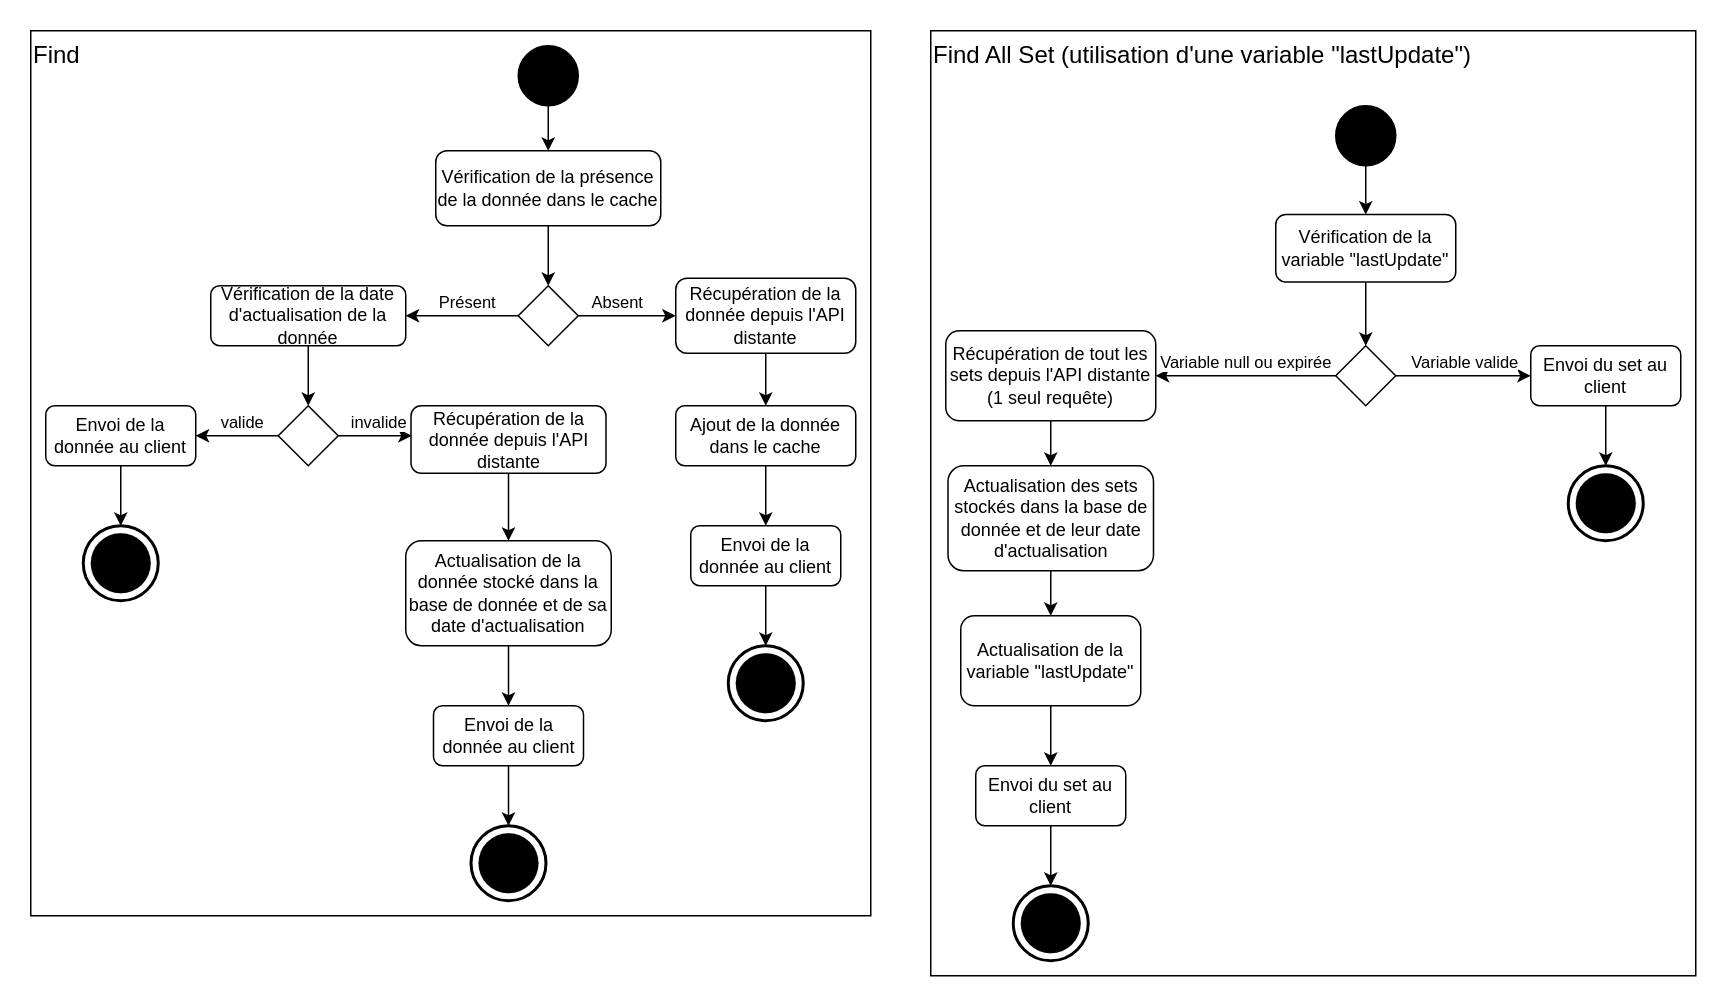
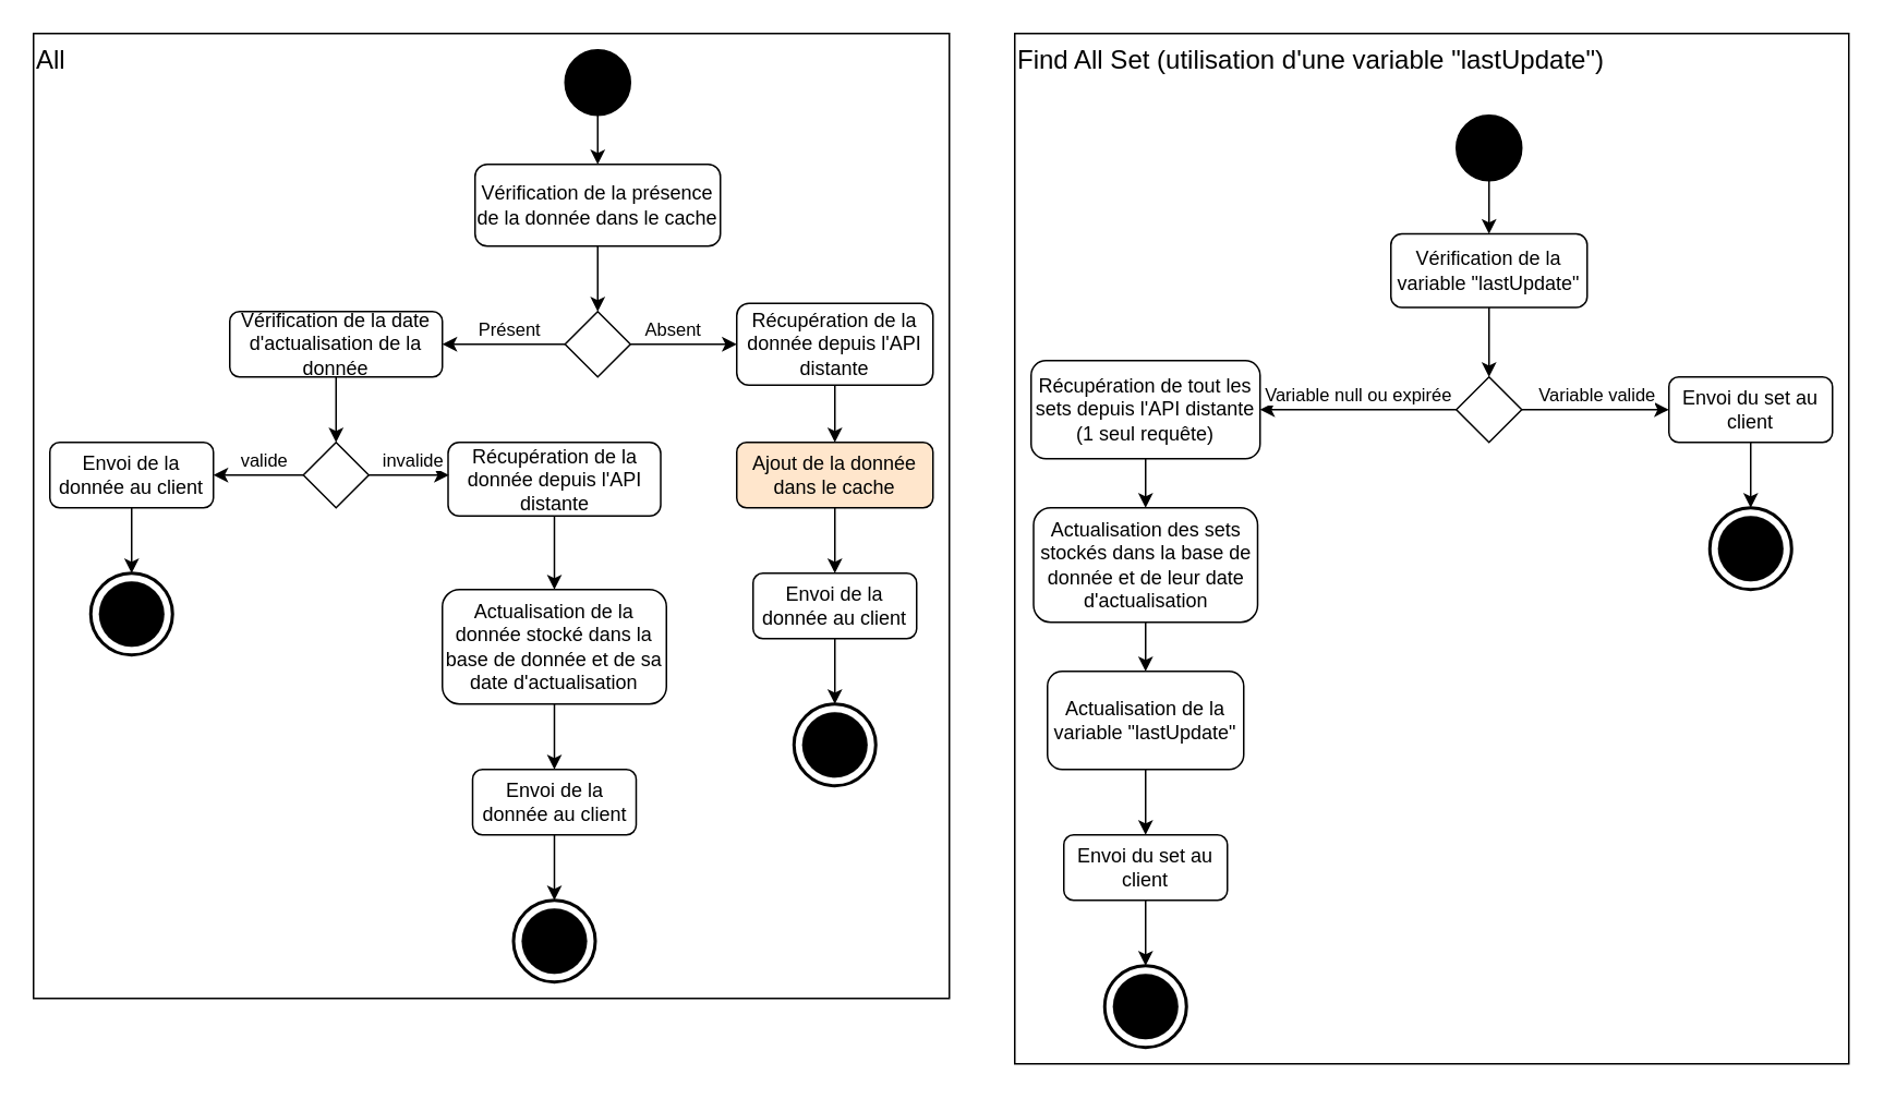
  <mxCell id="0" />
  <mxCell id="1" parent="0" />
- <mxCell id="2" value="Find" style="rounded=0;whiteSpace=wrap;html=1;align=left;verticalAlign=top;fillColor=none;fontSize=16;" parent="1" vertex="1"><mxGeometry x="20" y="20" width="560" height="590" as="geometry" /></mxCell>
+ <mxCell id="2" value="All" style="rounded=0;whiteSpace=wrap;html=1;align=left;verticalAlign=top;fillColor=none;fontSize=16;" parent="1" vertex="1"><mxGeometry x="20" y="20" width="560" height="590" as="geometry" /></mxCell>
  <mxCell id="3" value="Vérification de la présence de la donnée dans le cache" style="rounded=1;whiteSpace=wrap;html=1;" parent="1" vertex="1"><mxGeometry x="290" y="100" width="150" height="50" as="geometry" /></mxCell>
  <mxCell id="4" value="" style="ellipse;whiteSpace=wrap;html=1;aspect=fixed;fillColor=#000000;" parent="1" vertex="1"><mxGeometry x="345" y="30" width="40" height="40" as="geometry" /></mxCell>
  <mxCell id="5" value="" style="endArrow=classic;html=1;rounded=0;exitX=0.5;exitY=1;exitDx=0;exitDy=0;entryX=0.5;entryY=0;entryDx=0;entryDy=0;" parent="1" source="4" target="3" edge="1"><mxGeometry width="50" height="50" relative="1" as="geometry"><mxPoint x="560" y="400" as="sourcePoint" /><mxPoint x="610" y="350" as="targetPoint" /></mxGeometry></mxCell>
  <mxCell id="6" value="" style="rhombus;whiteSpace=wrap;html=1;" parent="1" vertex="1"><mxGeometry x="345" y="190" width="40" height="40" as="geometry" /></mxCell>
  <mxCell id="7" value="" style="endArrow=classic;html=1;rounded=0;exitX=0.5;exitY=1;exitDx=0;exitDy=0;entryX=0.5;entryY=0;entryDx=0;entryDy=0;" parent="1" source="3" target="6" edge="1"><mxGeometry width="50" height="50" relative="1" as="geometry"><mxPoint x="560" y="400" as="sourcePoint" /><mxPoint x="610" y="350" as="targetPoint" /></mxGeometry></mxCell>
  <mxCell id="8" value="" style="edgeStyle=orthogonalEdgeStyle;rounded=0;orthogonalLoop=1;jettySize=auto;html=1;" parent="1" source="6" target="10" edge="1"><mxGeometry relative="1" as="geometry" /></mxCell>
  <mxCell id="9" value="Absent" style="edgeLabel;html=1;align=center;verticalAlign=middle;resizable=0;points=[];" parent="8" vertex="1" connectable="0"><mxGeometry x="0.108" y="1" relative="1" as="geometry"><mxPoint x="-11" y="-9" as="offset" /></mxGeometry></mxCell>
  <mxCell id="10" value="Récupération de la donnée depuis l'API distante" style="rounded=1;whiteSpace=wrap;html=1;" parent="1" vertex="1"><mxGeometry x="450" y="185" width="120" height="50" as="geometry" /></mxCell>
- <mxCell id="11" value="Ajout de la donnée dans le cache" style="rounded=1;whiteSpace=wrap;html=1;" parent="1" vertex="1"><mxGeometry x="450" y="270" width="120" height="40" as="geometry" /></mxCell>
+ <mxCell id="11" value="Ajout de la donnée dans le cache" style="rounded=1;whiteSpace=wrap;html=1;fillColor=#ffe6cc;" parent="1" vertex="1"><mxGeometry x="450" y="270" width="120" height="40" as="geometry" /></mxCell>
  <mxCell id="12" value="" style="endArrow=classic;html=1;rounded=0;exitX=0.5;exitY=1;exitDx=0;exitDy=0;entryX=0.5;entryY=0;entryDx=0;entryDy=0;" parent="1" source="10" target="11" edge="1"><mxGeometry width="50" height="50" relative="1" as="geometry"><mxPoint x="560" y="280" as="sourcePoint" /><mxPoint x="610" y="230" as="targetPoint" /></mxGeometry></mxCell>
  <mxCell id="13" value="Vérification de la date d'actualisation de la donnée" style="rounded=1;whiteSpace=wrap;html=1;" parent="1" vertex="1"><mxGeometry x="140" y="190" width="130" height="40" as="geometry" /></mxCell>
  <mxCell id="14" value="" style="endArrow=classic;html=1;rounded=0;exitX=0;exitY=0.5;exitDx=0;exitDy=0;entryX=1;entryY=0.5;entryDx=0;entryDy=0;" parent="1" source="6" target="13" edge="1"><mxGeometry width="50" height="50" relative="1" as="geometry"><mxPoint x="340" y="280" as="sourcePoint" /><mxPoint x="390" y="230" as="targetPoint" /></mxGeometry></mxCell>
  <mxCell id="15" value="Présent" style="edgeLabel;html=1;align=center;verticalAlign=middle;resizable=0;points=[];" parent="14" vertex="1" connectable="0"><mxGeometry x="-0.146" y="2" relative="1" as="geometry"><mxPoint x="-3" y="-12" as="offset" /></mxGeometry></mxCell>
  <mxCell id="16" value="" style="rhombus;whiteSpace=wrap;html=1;" parent="1" vertex="1"><mxGeometry x="185" y="270" width="40" height="40" as="geometry" /></mxCell>
  <mxCell id="17" value="" style="endArrow=classic;html=1;rounded=0;exitX=0.5;exitY=1;exitDx=0;exitDy=0;entryX=0.5;entryY=0;entryDx=0;entryDy=0;" parent="1" source="13" target="16" edge="1"><mxGeometry width="50" height="50" relative="1" as="geometry"><mxPoint x="340" y="280" as="sourcePoint" /><mxPoint x="390" y="230" as="targetPoint" /></mxGeometry></mxCell>
  <mxCell id="18" value="Envoi de la donnée au client" style="rounded=1;whiteSpace=wrap;html=1;" parent="1" vertex="1"><mxGeometry x="30" y="270" width="100" height="40" as="geometry" /></mxCell>
  <mxCell id="19" value="" style="endArrow=classic;html=1;rounded=0;exitX=0;exitY=0.5;exitDx=0;exitDy=0;entryX=1;entryY=0.5;entryDx=0;entryDy=0;" parent="1" source="16" target="18" edge="1"><mxGeometry width="50" height="50" relative="1" as="geometry"><mxPoint x="340" y="280" as="sourcePoint" /><mxPoint x="390" y="230" as="targetPoint" /></mxGeometry></mxCell>
  <mxCell id="20" value="valide" style="edgeLabel;html=1;align=center;verticalAlign=middle;resizable=0;points=[];" parent="19" vertex="1" connectable="0"><mxGeometry x="0.09" y="2" relative="1" as="geometry"><mxPoint x="5" y="-12" as="offset" /></mxGeometry></mxCell>
  <mxCell id="21" value="" style="ellipse;whiteSpace=wrap;html=1;aspect=fixed;fillColor=#000000;gradientColor=none;perimeterSpacing=0;strokeWidth=0;labelBackgroundColor=none;labelBorderColor=default;spacingTop=0;fontColor=none;noLabel=1;fillStyle=auto;" parent="1" vertex="1"><mxGeometry x="60" y="355" width="40" height="40" as="geometry" /></mxCell>
  <mxCell id="22" value="" style="ellipse;whiteSpace=wrap;html=1;aspect=fixed;fillColor=none;strokeWidth=2;" parent="1" vertex="1"><mxGeometry x="55" y="350" width="50" height="50" as="geometry" /></mxCell>
  <mxCell id="23" value="" style="endArrow=classic;html=1;rounded=0;exitX=0.5;exitY=1;exitDx=0;exitDy=0;entryX=0.5;entryY=0;entryDx=0;entryDy=0;" parent="1" source="18" target="22" edge="1"><mxGeometry width="50" height="50" relative="1" as="geometry"><mxPoint x="340" y="280" as="sourcePoint" /><mxPoint x="390" y="230" as="targetPoint" /></mxGeometry></mxCell>
  <mxCell id="24" value="Récupération de la donnée depuis l'API distante" style="rounded=1;whiteSpace=wrap;html=1;" parent="1" vertex="1"><mxGeometry x="273.5" y="270" width="130" height="45" as="geometry" /></mxCell>
  <mxCell id="25" value="" style="endArrow=classic;html=1;rounded=0;exitX=1;exitY=0.5;exitDx=0;exitDy=0;" parent="1" source="16" edge="1"><mxGeometry width="50" height="50" relative="1" as="geometry"><mxPoint x="340" y="280" as="sourcePoint" /><mxPoint x="274" y="290" as="targetPoint" /></mxGeometry></mxCell>
  <mxCell id="26" value="invalide" style="edgeLabel;html=1;align=center;verticalAlign=middle;resizable=0;points=[];" parent="25" vertex="1" connectable="0"><mxGeometry x="-0.431" relative="1" as="geometry"><mxPoint x="12" y="-10" as="offset" /></mxGeometry></mxCell>
  <mxCell id="27" value="Actualisation de la donnée stocké dans la base de donnée et de sa date d'actualisation" style="rounded=1;whiteSpace=wrap;html=1;" parent="1" vertex="1"><mxGeometry x="270" y="360" width="137" height="70" as="geometry" /></mxCell>
  <mxCell id="28" value="" style="endArrow=classic;html=1;rounded=0;exitX=0.5;exitY=1;exitDx=0;exitDy=0;entryX=0.5;entryY=0;entryDx=0;entryDy=0;" parent="1" source="24" target="27" edge="1"><mxGeometry width="50" height="50" relative="1" as="geometry"><mxPoint x="358.5" y="280" as="sourcePoint" /><mxPoint x="408.5" y="230" as="targetPoint" /></mxGeometry></mxCell>
  <mxCell id="29" value="Envoi de la donnée au client" style="rounded=1;whiteSpace=wrap;html=1;" parent="1" vertex="1"><mxGeometry x="288.5" y="470" width="100" height="40" as="geometry" /></mxCell>
  <mxCell id="30" value="" style="ellipse;whiteSpace=wrap;html=1;aspect=fixed;fillColor=#000000;gradientColor=none;perimeterSpacing=0;strokeWidth=0;labelBackgroundColor=none;labelBorderColor=default;spacingTop=0;fontColor=none;noLabel=1;fillStyle=auto;" parent="1" vertex="1"><mxGeometry x="318.5" y="555" width="40" height="40" as="geometry" /></mxCell>
  <mxCell id="31" value="" style="ellipse;whiteSpace=wrap;html=1;aspect=fixed;fillColor=none;strokeWidth=2;" parent="1" vertex="1"><mxGeometry x="313.5" y="550" width="50" height="50" as="geometry" /></mxCell>
  <mxCell id="32" value="" style="endArrow=classic;html=1;rounded=0;exitX=0.5;exitY=1;exitDx=0;exitDy=0;entryX=0.5;entryY=0;entryDx=0;entryDy=0;" parent="1" source="29" target="31" edge="1"><mxGeometry width="50" height="50" relative="1" as="geometry"><mxPoint x="598.5" y="480" as="sourcePoint" /><mxPoint x="648.5" y="430" as="targetPoint" /></mxGeometry></mxCell>
  <mxCell id="33" value="" style="endArrow=classic;html=1;rounded=0;exitX=0.5;exitY=1;exitDx=0;exitDy=0;entryX=0.5;entryY=0;entryDx=0;entryDy=0;" parent="1" source="27" target="29" edge="1"><mxGeometry width="50" height="50" relative="1" as="geometry"><mxPoint x="358.5" y="440" as="sourcePoint" /><mxPoint x="408.5" y="390" as="targetPoint" /></mxGeometry></mxCell>
  <mxCell id="34" value="Envoi de la donnée au client" style="rounded=1;whiteSpace=wrap;html=1;" parent="1" vertex="1"><mxGeometry x="460" y="350" width="100" height="40" as="geometry" /></mxCell>
  <mxCell id="35" value="" style="ellipse;whiteSpace=wrap;html=1;aspect=fixed;fillColor=#000000;gradientColor=none;perimeterSpacing=0;strokeWidth=0;labelBackgroundColor=none;labelBorderColor=default;spacingTop=0;fontColor=none;noLabel=1;fillStyle=auto;" parent="1" vertex="1"><mxGeometry x="490" y="435" width="40" height="40" as="geometry" /></mxCell>
  <mxCell id="36" value="" style="ellipse;whiteSpace=wrap;html=1;aspect=fixed;fillColor=none;strokeWidth=2;" parent="1" vertex="1"><mxGeometry x="485" y="430" width="50" height="50" as="geometry" /></mxCell>
  <mxCell id="37" value="" style="endArrow=classic;html=1;rounded=0;exitX=0.5;exitY=1;exitDx=0;exitDy=0;entryX=0.5;entryY=0;entryDx=0;entryDy=0;" parent="1" source="34" target="36" edge="1"><mxGeometry width="50" height="50" relative="1" as="geometry"><mxPoint x="770" y="360" as="sourcePoint" /><mxPoint x="820" y="310" as="targetPoint" /></mxGeometry></mxCell>
  <mxCell id="38" value="" style="endArrow=classic;html=1;rounded=0;exitX=0.5;exitY=1;exitDx=0;exitDy=0;entryX=0.5;entryY=0;entryDx=0;entryDy=0;" parent="1" source="11" target="34" edge="1"><mxGeometry width="50" height="50" relative="1" as="geometry"><mxPoint x="380" y="290" as="sourcePoint" /><mxPoint x="430" y="240" as="targetPoint" /></mxGeometry></mxCell>
  <mxCell id="39" value="" style="ellipse;whiteSpace=wrap;html=1;aspect=fixed;fillColor=#000000;" parent="1" vertex="1"><mxGeometry x="890" y="70" width="40" height="40" as="geometry" /></mxCell>
  <mxCell id="40" value="Vérification de la variable &quot;lastUpdate&quot;" style="rounded=1;whiteSpace=wrap;html=1;" parent="1" vertex="1"><mxGeometry x="850" y="142.5" width="120" height="45" as="geometry" /></mxCell>
  <mxCell id="41" value="" style="endArrow=classic;html=1;rounded=0;exitX=0.5;exitY=1;exitDx=0;exitDy=0;entryX=0.5;entryY=0;entryDx=0;entryDy=0;" parent="1" source="39" target="40" edge="1"><mxGeometry width="50" height="50" relative="1" as="geometry"><mxPoint x="520" y="420" as="sourcePoint" /><mxPoint x="570" y="370" as="targetPoint" /></mxGeometry></mxCell>
  <mxCell id="42" value="" style="rhombus;whiteSpace=wrap;html=1;" parent="1" vertex="1"><mxGeometry x="890" y="230" width="40" height="40" as="geometry" /></mxCell>
  <mxCell id="43" value="" style="endArrow=classic;html=1;rounded=0;exitX=0.5;exitY=1;exitDx=0;exitDy=0;entryX=0.5;entryY=0;entryDx=0;entryDy=0;" parent="1" source="40" target="42" edge="1"><mxGeometry width="50" height="50" relative="1" as="geometry"><mxPoint x="520" y="420" as="sourcePoint" /><mxPoint x="570" y="370" as="targetPoint" /></mxGeometry></mxCell>
  <mxCell id="44" value="Récupération de tout les sets depuis l'API distante (1 seul requête)" style="rounded=1;whiteSpace=wrap;html=1;" parent="1" vertex="1"><mxGeometry x="630" y="220" width="140" height="60" as="geometry" /></mxCell>
  <mxCell id="45" value="" style="endArrow=classic;html=1;rounded=0;exitX=0;exitY=0.5;exitDx=0;exitDy=0;entryX=1;entryY=0.5;entryDx=0;entryDy=0;" parent="1" source="42" target="44" edge="1"><mxGeometry width="50" height="50" relative="1" as="geometry"><mxPoint x="450" y="420" as="sourcePoint" /><mxPoint x="500" y="370" as="targetPoint" /></mxGeometry></mxCell>
  <mxCell id="46" value="Variable null ou expirée" style="edgeLabel;html=1;align=center;verticalAlign=middle;resizable=0;points=[];" parent="45" vertex="1" connectable="0"><mxGeometry x="-0.087" relative="1" as="geometry"><mxPoint x="-6" y="-10" as="offset" /></mxGeometry></mxCell>
  <mxCell id="47" value="Actualisation des sets stockés dans la base de donnée et de leur date d'actualisation" style="rounded=1;whiteSpace=wrap;html=1;" parent="1" vertex="1"><mxGeometry x="631.5" y="310" width="137" height="70" as="geometry" /></mxCell>
  <mxCell id="48" value="" style="endArrow=classic;html=1;rounded=0;exitX=0.5;exitY=1;exitDx=0;exitDy=0;entryX=0.5;entryY=0;entryDx=0;entryDy=0;" parent="1" source="44" target="47" edge="1"><mxGeometry width="50" height="50" relative="1" as="geometry"><mxPoint x="340" y="425" as="sourcePoint" /><mxPoint x="390" y="375" as="targetPoint" /></mxGeometry></mxCell>
  <mxCell id="49" value="Actualisation de la variable &quot;lastUpdate&quot;" style="rounded=1;whiteSpace=wrap;html=1;" parent="1" vertex="1"><mxGeometry x="640" y="410" width="120" height="60" as="geometry" /></mxCell>
  <mxCell id="50" value="" style="endArrow=classic;html=1;rounded=0;exitX=0.5;exitY=1;exitDx=0;exitDy=0;entryX=0.5;entryY=0;entryDx=0;entryDy=0;" parent="1" source="47" target="49" edge="1"><mxGeometry width="50" height="50" relative="1" as="geometry"><mxPoint x="400" y="420" as="sourcePoint" /><mxPoint x="450" y="370" as="targetPoint" /></mxGeometry></mxCell>
  <mxCell id="51" value="Envoi du set au client" style="rounded=1;whiteSpace=wrap;html=1;" parent="1" vertex="1"><mxGeometry x="650" y="510" width="100" height="40" as="geometry" /></mxCell>
  <mxCell id="52" value="" style="ellipse;whiteSpace=wrap;html=1;aspect=fixed;fillColor=#000000;gradientColor=none;perimeterSpacing=0;strokeWidth=0;labelBackgroundColor=none;labelBorderColor=default;spacingTop=0;fontColor=none;noLabel=1;fillStyle=auto;" parent="1" vertex="1"><mxGeometry x="680" y="595" width="40" height="40" as="geometry" /></mxCell>
  <mxCell id="53" value="" style="ellipse;whiteSpace=wrap;html=1;aspect=fixed;fillColor=none;strokeWidth=2;" parent="1" vertex="1"><mxGeometry x="675" y="590" width="50" height="50" as="geometry" /></mxCell>
  <mxCell id="54" value="" style="endArrow=classic;html=1;rounded=0;exitX=0.5;exitY=1;exitDx=0;exitDy=0;entryX=0.5;entryY=0;entryDx=0;entryDy=0;" parent="1" source="51" target="53" edge="1"><mxGeometry width="50" height="50" relative="1" as="geometry"><mxPoint x="960" y="520" as="sourcePoint" /><mxPoint x="1010" y="470" as="targetPoint" /></mxGeometry></mxCell>
  <mxCell id="55" value="" style="endArrow=classic;html=1;rounded=0;exitX=0.5;exitY=1;exitDx=0;exitDy=0;entryX=0.5;entryY=0;entryDx=0;entryDy=0;" parent="1" source="49" target="51" edge="1"><mxGeometry width="50" height="50" relative="1" as="geometry"><mxPoint x="610" y="420" as="sourcePoint" /><mxPoint x="660" y="370" as="targetPoint" /></mxGeometry></mxCell>
  <mxCell id="56" value="Envoi du set au client" style="rounded=1;whiteSpace=wrap;html=1;" parent="1" vertex="1"><mxGeometry x="1020" y="230" width="100" height="40" as="geometry" /></mxCell>
  <mxCell id="57" value="" style="ellipse;whiteSpace=wrap;html=1;aspect=fixed;fillColor=#000000;gradientColor=none;perimeterSpacing=0;strokeWidth=0;labelBackgroundColor=none;labelBorderColor=default;spacingTop=0;fontColor=none;noLabel=1;fillStyle=auto;" parent="1" vertex="1"><mxGeometry x="1050" y="315" width="40" height="40" as="geometry" /></mxCell>
  <mxCell id="58" value="" style="ellipse;whiteSpace=wrap;html=1;aspect=fixed;fillColor=none;strokeWidth=2;" parent="1" vertex="1"><mxGeometry x="1045" y="310" width="50" height="50" as="geometry" /></mxCell>
  <mxCell id="59" value="" style="endArrow=classic;html=1;rounded=0;exitX=0.5;exitY=1;exitDx=0;exitDy=0;entryX=0.5;entryY=0;entryDx=0;entryDy=0;" parent="1" source="56" target="58" edge="1"><mxGeometry width="50" height="50" relative="1" as="geometry"><mxPoint x="1310" y="240" as="sourcePoint" /><mxPoint x="1360" y="190" as="targetPoint" /></mxGeometry></mxCell>
  <mxCell id="60" value="" style="endArrow=classic;html=1;rounded=0;exitX=1;exitY=0.5;exitDx=0;exitDy=0;entryX=0;entryY=0.5;entryDx=0;entryDy=0;" parent="1" source="42" target="56" edge="1"><mxGeometry width="50" height="50" relative="1" as="geometry"><mxPoint x="610" y="420" as="sourcePoint" /><mxPoint x="660" y="370" as="targetPoint" /></mxGeometry></mxCell>
  <mxCell id="61" value="Variable valide" style="edgeLabel;html=1;align=center;verticalAlign=middle;resizable=0;points=[];" parent="60" vertex="1" connectable="0"><mxGeometry x="-0.541" y="3" relative="1" as="geometry"><mxPoint x="24" y="-7" as="offset" /></mxGeometry></mxCell>
  <mxCell id="62" value="Find All Set (utilisation d'une variable &quot;lastUpdate&quot;)" style="rounded=0;whiteSpace=wrap;html=1;align=left;verticalAlign=top;fillColor=none;fontSize=16;" parent="1" vertex="1"><mxGeometry x="620" y="20" width="510" height="630" as="geometry" /></mxCell>
